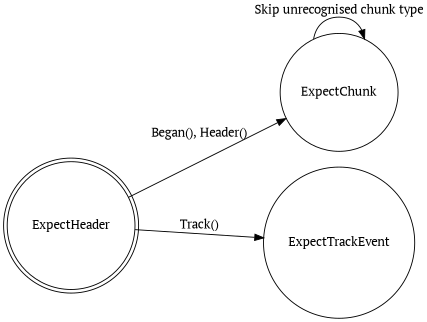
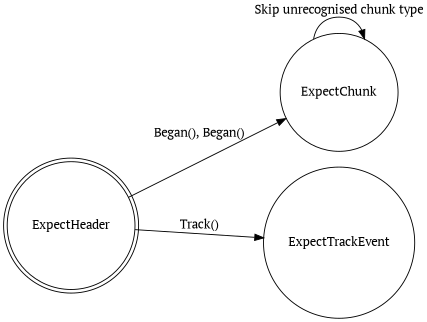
  digraph {
    fontname="PT Serif"
    rankdir=LR
    node [fontname="PT Serif" shape=circle]
    edge [fontname="PT Serif"]
    ExpectHeader [shape=doublecircle]
    ExpectChunk
    ExpectTrackEvent
-   ExpectHeader -> ExpectChunk [label="Began(), Header()"]
+   ExpectHeader -> ExpectChunk [label="Began(), Began()"]
    ExpectHeader -> ExpectTrackEvent [label="Track()"]
    ExpectChunk -> ExpectChunk [label="Skip unrecognised chunk type"]
  }
